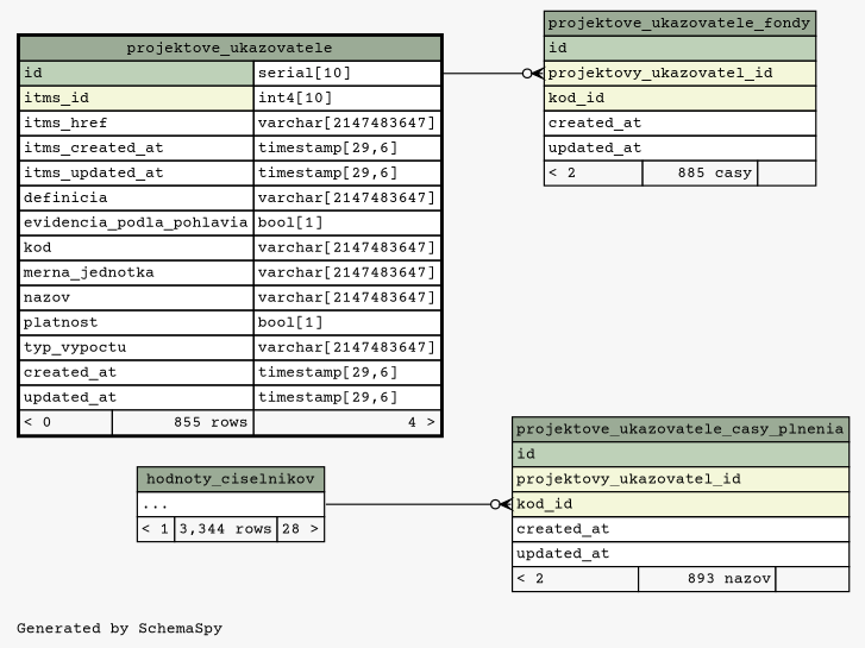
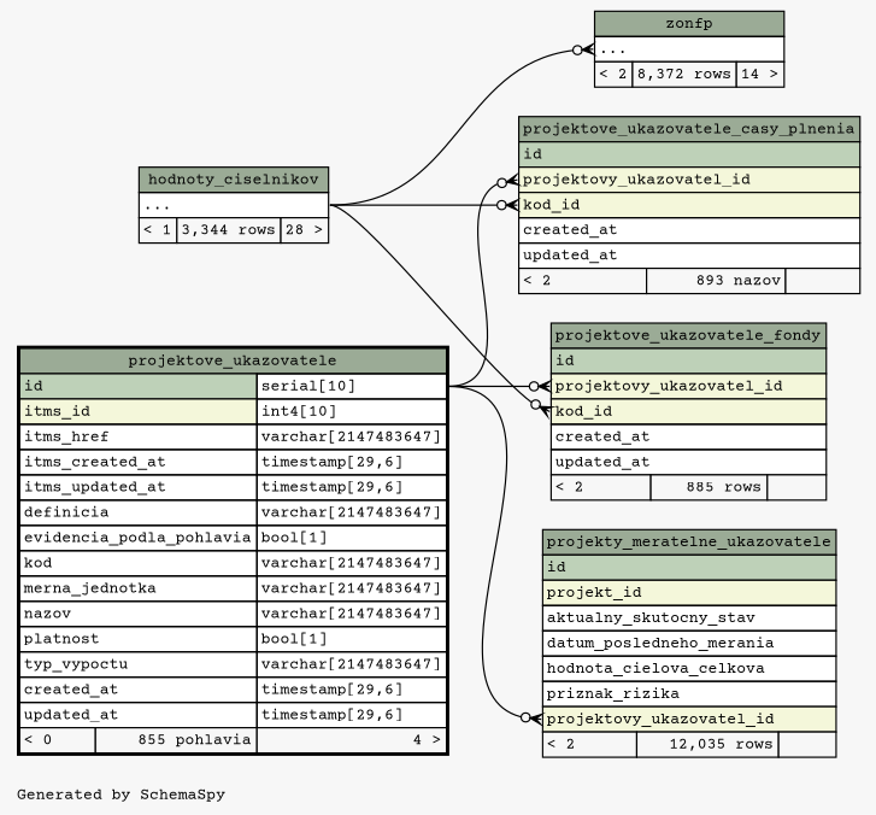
  digraph {
    bgcolor="#f7f7f7"
    fontname="Courier Prime"
    fontsize=11
    label="\nGenerated by SchemaSpy"
    labeljust=l
    nodesep=0.18
    rankdir=RL
    ranksep=0.46
    node [fontname="Courier Prime" fontsize=11 shape=plaintext]
    edge [arrowhead=none arrowsize=0.8 arrowtail=crowodot dir=back fontname="Courier Prime" headport="elipses:e" tailport="projektovy_ukazovatel_id:w"]
    n1 [label=<     <TABLE BORDER="0" CELLBORDER="1" CELLSPACING="0" BGCOLOR="#ffffff">       <TR><TD COLSPAN="3" BGCOLOR="#9bab96" ALIGN="CENTER">projektove_ukazovatele_casy_plnenia</TD></TR>       <TR><TD PORT="id" COLSPAN="3" BGCOLOR="#bed1b8" ALIGN="LEFT">id</TD></TR>       <TR><TD PORT="projektovy_ukazovatel_id" COLSPAN="3" BGCOLOR="#f4f7da" ALIGN="LEFT">projektovy_ukazovatel_id</TD></TR>       <TR><TD PORT="kod_id" COLSPAN="3" BGCOLOR="#f4f7da" ALIGN="LEFT">kod_id</TD></TR>       <TR><TD PORT="created_at" COLSPAN="3" ALIGN="LEFT">created_at</TD></TR>       <TR><TD PORT="updated_at" COLSPAN="3" ALIGN="LEFT">updated_at</TD></TR>       <TR><TD ALIGN="LEFT" BGCOLOR="#f7f7f7">&lt; 2</TD><TD ALIGN="RIGHT" BGCOLOR="#f7f7f7">893 nazov</TD><TD ALIGN="RIGHT" BGCOLOR="#f7f7f7">  </TD></TR>     </TABLE>>]
    n2 [label=<     <TABLE BORDER="0" CELLBORDER="1" CELLSPACING="0" BGCOLOR="#ffffff">       <TR><TD COLSPAN="3" BGCOLOR="#9bab96" ALIGN="CENTER">hodnoty_ciselnikov</TD></TR>       <TR><TD PORT="elipses" COLSPAN="3" ALIGN="LEFT">...</TD></TR>       <TR><TD ALIGN="LEFT" BGCOLOR="#f7f7f7">&lt; 1</TD><TD ALIGN="RIGHT" BGCOLOR="#f7f7f7">3,344 rows</TD><TD ALIGN="RIGHT" BGCOLOR="#f7f7f7">28 &gt;</TD></TR>     </TABLE>>]
-   n3 [label=<     <TABLE BORDER="2" CELLBORDER="1" CELLSPACING="0" BGCOLOR="#ffffff">       <TR><TD COLSPAN="3" BGCOLOR="#9bab96" ALIGN="CENTER">projektove_ukazovatele</TD></TR>       <TR><TD PORT="id" COLSPAN="2" BGCOLOR="#bed1b8" ALIGN="LEFT">id</TD><TD PORT="id.type" ALIGN="LEFT">serial[10]</TD></TR>       <TR><TD PORT="itms_id" COLSPAN="2" BGCOLOR="#f4f7da" ALIGN="LEFT">itms_id</TD><TD PORT="itms_id.type" ALIGN="LEFT">int4[10]</TD></TR>       <TR><TD PORT="itms_href" COLSPAN="2" ALIGN="LEFT">itms_href</TD><TD PORT="itms_href.type" ALIGN="LEFT">varchar[2147483647]</TD></TR>       <TR><TD PORT="itms_created_at" COLSPAN="2" ALIGN="LEFT">itms_created_at</TD><TD PORT="itms_created_at.type" ALIGN="LEFT">timestamp[29,6]</TD></TR>       <TR><TD PORT="itms_updated_at" COLSPAN="2" ALIGN="LEFT">itms_updated_at</TD><TD PORT="itms_updated_at.type" ALIGN="LEFT">timestamp[29,6]</TD></TR>       <TR><TD PORT="definicia" COLSPAN="2" ALIGN="LEFT">definicia</TD><TD PORT="definicia.type" ALIGN="LEFT">varchar[2147483647]</TD></TR>       <TR><TD PORT="evidencia_podla_pohlavia" COLSPAN="2" ALIGN="LEFT">evidencia_podla_pohlavia</TD><TD PORT="evidencia_podla_pohlavia.type" ALIGN="LEFT">bool[1]</TD></TR>       <TR><TD PORT="kod" COLSPAN="2" ALIGN="LEFT">kod</TD><TD PORT="kod.type" ALIGN="LEFT">varchar[2147483647]</TD></TR>       <TR><TD PORT="merna_jednotka" COLSPAN="2" ALIGN="LEFT">merna_jednotka</TD><TD PORT="merna_jednotka.type" ALIGN="LEFT">varchar[2147483647]</TD></TR>       <TR><TD PORT="nazov" COLSPAN="2" ALIGN="LEFT">nazov</TD><TD PORT="nazov.type" ALIGN="LEFT">varchar[2147483647]</TD></TR>       <TR><TD PORT="platnost" COLSPAN="2" ALIGN="LEFT">platnost</TD><TD PORT="platnost.type" ALIGN="LEFT">bool[1]</TD></TR>       <TR><TD PORT="typ_vypoctu" COLSPAN="2" ALIGN="LEFT">typ_vypoctu</TD><TD PORT="typ_vypoctu.type" ALIGN="LEFT">varchar[2147483647]</TD></TR>       <TR><TD PORT="created_at" COLSPAN="2" ALIGN="LEFT">created_at</TD><TD PORT="created_at.type" ALIGN="LEFT">timestamp[29,6]</TD></TR>       <TR><TD PORT="updated_at" COLSPAN="2" ALIGN="LEFT">updated_at</TD><TD PORT="updated_at.type" ALIGN="LEFT">timestamp[29,6]</TD></TR>       <TR><TD ALIGN="LEFT" BGCOLOR="#f7f7f7">&lt; 0</TD><TD ALIGN="RIGHT" BGCOLOR="#f7f7f7">855 rows</TD><TD ALIGN="RIGHT" BGCOLOR="#f7f7f7">4 &gt;</TD></TR>     </TABLE>>]
-   n4 [label=<     <TABLE BORDER="0" CELLBORDER="1" CELLSPACING="0" BGCOLOR="#ffffff">       <TR><TD COLSPAN="3" BGCOLOR="#9bab96" ALIGN="CENTER">projektove_ukazovatele_fondy</TD></TR>       <TR><TD PORT="id" COLSPAN="3" BGCOLOR="#bed1b8" ALIGN="LEFT">id</TD></TR>       <TR><TD PORT="projektovy_ukazovatel_id" COLSPAN="3" BGCOLOR="#f4f7da" ALIGN="LEFT">projektovy_ukazovatel_id</TD></TR>       <TR><TD PORT="kod_id" COLSPAN="3" BGCOLOR="#f4f7da" ALIGN="LEFT">kod_id</TD></TR>       <TR><TD PORT="created_at" COLSPAN="3" ALIGN="LEFT">created_at</TD></TR>       <TR><TD PORT="updated_at" COLSPAN="3" ALIGN="LEFT">updated_at</TD></TR>       <TR><TD ALIGN="LEFT" BGCOLOR="#f7f7f7">&lt; 2</TD><TD ALIGN="RIGHT" BGCOLOR="#f7f7f7">885 casy</TD><TD ALIGN="RIGHT" BGCOLOR="#f7f7f7">  </TD></TR>     </TABLE>>]
+   n3 [label=<     <TABLE BORDER="2" CELLBORDER="1" CELLSPACING="0" BGCOLOR="#ffffff">       <TR><TD COLSPAN="3" BGCOLOR="#9bab96" ALIGN="CENTER">projektove_ukazovatele</TD></TR>       <TR><TD PORT="id" COLSPAN="2" BGCOLOR="#bed1b8" ALIGN="LEFT">id</TD><TD PORT="id.type" ALIGN="LEFT">serial[10]</TD></TR>       <TR><TD PORT="itms_id" COLSPAN="2" BGCOLOR="#f4f7da" ALIGN="LEFT">itms_id</TD><TD PORT="itms_id.type" ALIGN="LEFT">int4[10]</TD></TR>       <TR><TD PORT="itms_href" COLSPAN="2" ALIGN="LEFT">itms_href</TD><TD PORT="itms_href.type" ALIGN="LEFT">varchar[2147483647]</TD></TR>       <TR><TD PORT="itms_created_at" COLSPAN="2" ALIGN="LEFT">itms_created_at</TD><TD PORT="itms_created_at.type" ALIGN="LEFT">timestamp[29,6]</TD></TR>       <TR><TD PORT="itms_updated_at" COLSPAN="2" ALIGN="LEFT">itms_updated_at</TD><TD PORT="itms_updated_at.type" ALIGN="LEFT">timestamp[29,6]</TD></TR>       <TR><TD PORT="definicia" COLSPAN="2" ALIGN="LEFT">definicia</TD><TD PORT="definicia.type" ALIGN="LEFT">varchar[2147483647]</TD></TR>       <TR><TD PORT="evidencia_podla_pohlavia" COLSPAN="2" ALIGN="LEFT">evidencia_podla_pohlavia</TD><TD PORT="evidencia_podla_pohlavia.type" ALIGN="LEFT">bool[1]</TD></TR>       <TR><TD PORT="kod" COLSPAN="2" ALIGN="LEFT">kod</TD><TD PORT="kod.type" ALIGN="LEFT">varchar[2147483647]</TD></TR>       <TR><TD PORT="merna_jednotka" COLSPAN="2" ALIGN="LEFT">merna_jednotka</TD><TD PORT="merna_jednotka.type" ALIGN="LEFT">varchar[2147483647]</TD></TR>       <TR><TD PORT="nazov" COLSPAN="2" ALIGN="LEFT">nazov</TD><TD PORT="nazov.type" ALIGN="LEFT">varchar[2147483647]</TD></TR>       <TR><TD PORT="platnost" COLSPAN="2" ALIGN="LEFT">platnost</TD><TD PORT="platnost.type" ALIGN="LEFT">bool[1]</TD></TR>       <TR><TD PORT="typ_vypoctu" COLSPAN="2" ALIGN="LEFT">typ_vypoctu</TD><TD PORT="typ_vypoctu.type" ALIGN="LEFT">varchar[2147483647]</TD></TR>       <TR><TD PORT="created_at" COLSPAN="2" ALIGN="LEFT">created_at</TD><TD PORT="created_at.type" ALIGN="LEFT">timestamp[29,6]</TD></TR>       <TR><TD PORT="updated_at" COLSPAN="2" ALIGN="LEFT">updated_at</TD><TD PORT="updated_at.type" ALIGN="LEFT">timestamp[29,6]</TD></TR>       <TR><TD ALIGN="LEFT" BGCOLOR="#f7f7f7">&lt; 0</TD><TD ALIGN="RIGHT" BGCOLOR="#f7f7f7">855 pohlavia</TD><TD ALIGN="RIGHT" BGCOLOR="#f7f7f7">4 &gt;</TD></TR>     </TABLE>>]
+   n4 [label=<     <TABLE BORDER="0" CELLBORDER="1" CELLSPACING="0" BGCOLOR="#ffffff">       <TR><TD COLSPAN="3" BGCOLOR="#9bab96" ALIGN="CENTER">projektove_ukazovatele_fondy</TD></TR>       <TR><TD PORT="id" COLSPAN="3" BGCOLOR="#bed1b8" ALIGN="LEFT">id</TD></TR>       <TR><TD PORT="projektovy_ukazovatel_id" COLSPAN="3" BGCOLOR="#f4f7da" ALIGN="LEFT">projektovy_ukazovatel_id</TD></TR>       <TR><TD PORT="kod_id" COLSPAN="3" BGCOLOR="#f4f7da" ALIGN="LEFT">kod_id</TD></TR>       <TR><TD PORT="created_at" COLSPAN="3" ALIGN="LEFT">created_at</TD></TR>       <TR><TD PORT="updated_at" COLSPAN="3" ALIGN="LEFT">updated_at</TD></TR>       <TR><TD ALIGN="LEFT" BGCOLOR="#f7f7f7">&lt; 2</TD><TD ALIGN="RIGHT" BGCOLOR="#f7f7f7">885 rows</TD><TD ALIGN="RIGHT" BGCOLOR="#f7f7f7">  </TD></TR>     </TABLE>>]
+   n5 [label=<     <TABLE BORDER="0" CELLBORDER="1" CELLSPACING="0" BGCOLOR="#ffffff">       <TR><TD COLSPAN="3" BGCOLOR="#9bab96" ALIGN="CENTER">zonfp</TD></TR>       <TR><TD PORT="elipses" COLSPAN="3" ALIGN="LEFT">...</TD></TR>       <TR><TD ALIGN="LEFT" BGCOLOR="#f7f7f7">&lt; 2</TD><TD ALIGN="RIGHT" BGCOLOR="#f7f7f7">8,372 rows</TD><TD ALIGN="RIGHT" BGCOLOR="#f7f7f7">14 &gt;</TD></TR>     </TABLE>>]
+   n6 [label=<     <TABLE BORDER="0" CELLBORDER="1" CELLSPACING="0" BGCOLOR="#ffffff">       <TR><TD COLSPAN="3" BGCOLOR="#9bab96" ALIGN="CENTER">projekty_meratelne_ukazovatele</TD></TR>       <TR><TD PORT="id" COLSPAN="3" BGCOLOR="#bed1b8" ALIGN="LEFT">id</TD></TR>       <TR><TD PORT="projekt_id" COLSPAN="3" BGCOLOR="#f4f7da" ALIGN="LEFT">projekt_id</TD></TR>       <TR><TD PORT="aktualny_skutocny_stav" COLSPAN="3" ALIGN="LEFT">aktualny_skutocny_stav</TD></TR>       <TR><TD PORT="datum_posledneho_merania" COLSPAN="3" ALIGN="LEFT">datum_posledneho_merania</TD></TR>       <TR><TD PORT="hodnota_cielova_celkova" COLSPAN="3" ALIGN="LEFT">hodnota_cielova_celkova</TD></TR>       <TR><TD PORT="priznak_rizika" COLSPAN="3" ALIGN="LEFT">priznak_rizika</TD></TR>       <TR><TD PORT="projektovy_ukazovatel_id" COLSPAN="3" BGCOLOR="#f4f7da" ALIGN="LEFT">projektovy_ukazovatel_id</TD></TR>       <TR><TD ALIGN="LEFT" BGCOLOR="#f7f7f7">&lt; 2</TD><TD ALIGN="RIGHT" BGCOLOR="#f7f7f7">12,035 rows</TD><TD ALIGN="RIGHT" BGCOLOR="#f7f7f7">  </TD></TR>     </TABLE>>]
    n1 -> n2 [tailport="kod_id:w"]
+   n1 -> n3 [headport="id.type:e"]
+   n4 -> n2 [tailport="kod_id:w"]
    n4 -> n3 [headport="id.type:e"]
+   n5 -> n2 [tailport="elipses:w"]
+   n6 -> n3 [headport="id.type:e"]
  }
